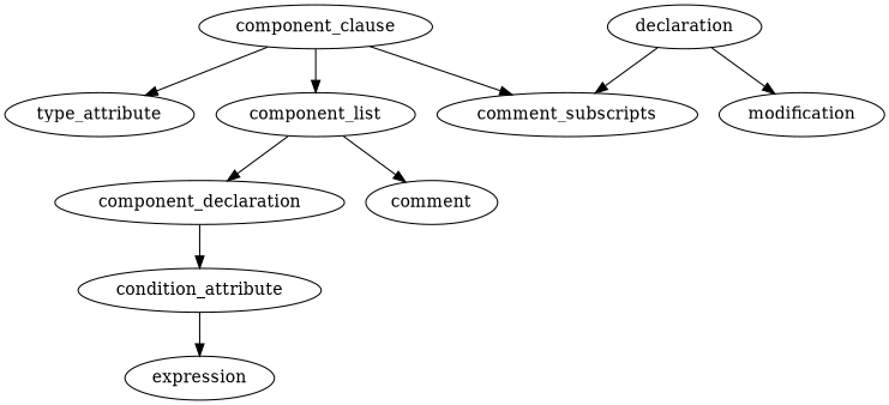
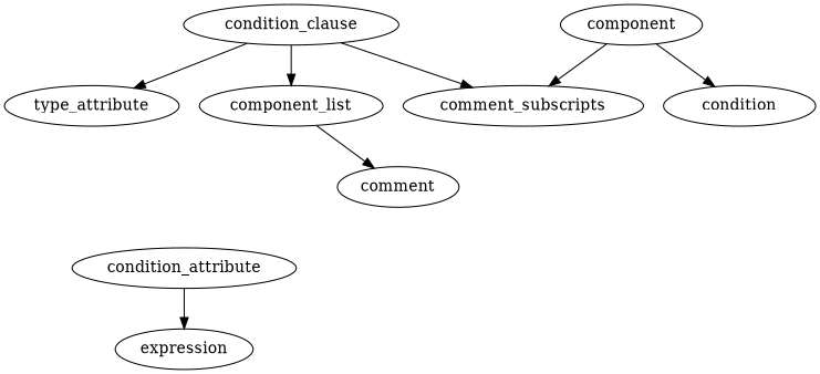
  digraph {
    n1 [label=type_attribute]
-   component_clause
+   component_clause [label=condition_clause]
    n3 [label=comment_subscripts]
    component_list
-   component_declaration
    comment
    condition_attribute
-   declaration
-   modification
+   declaration [label=component]
+   modification [label=condition]
    expression
    component_clause -> n1
    component_clause -> n3
    component_clause -> component_list
-   component_list -> component_declaration
    component_list -> comment
-   component_declaration -> condition_attribute
    condition_attribute -> expression
    declaration -> n3
    declaration -> modification
  }
